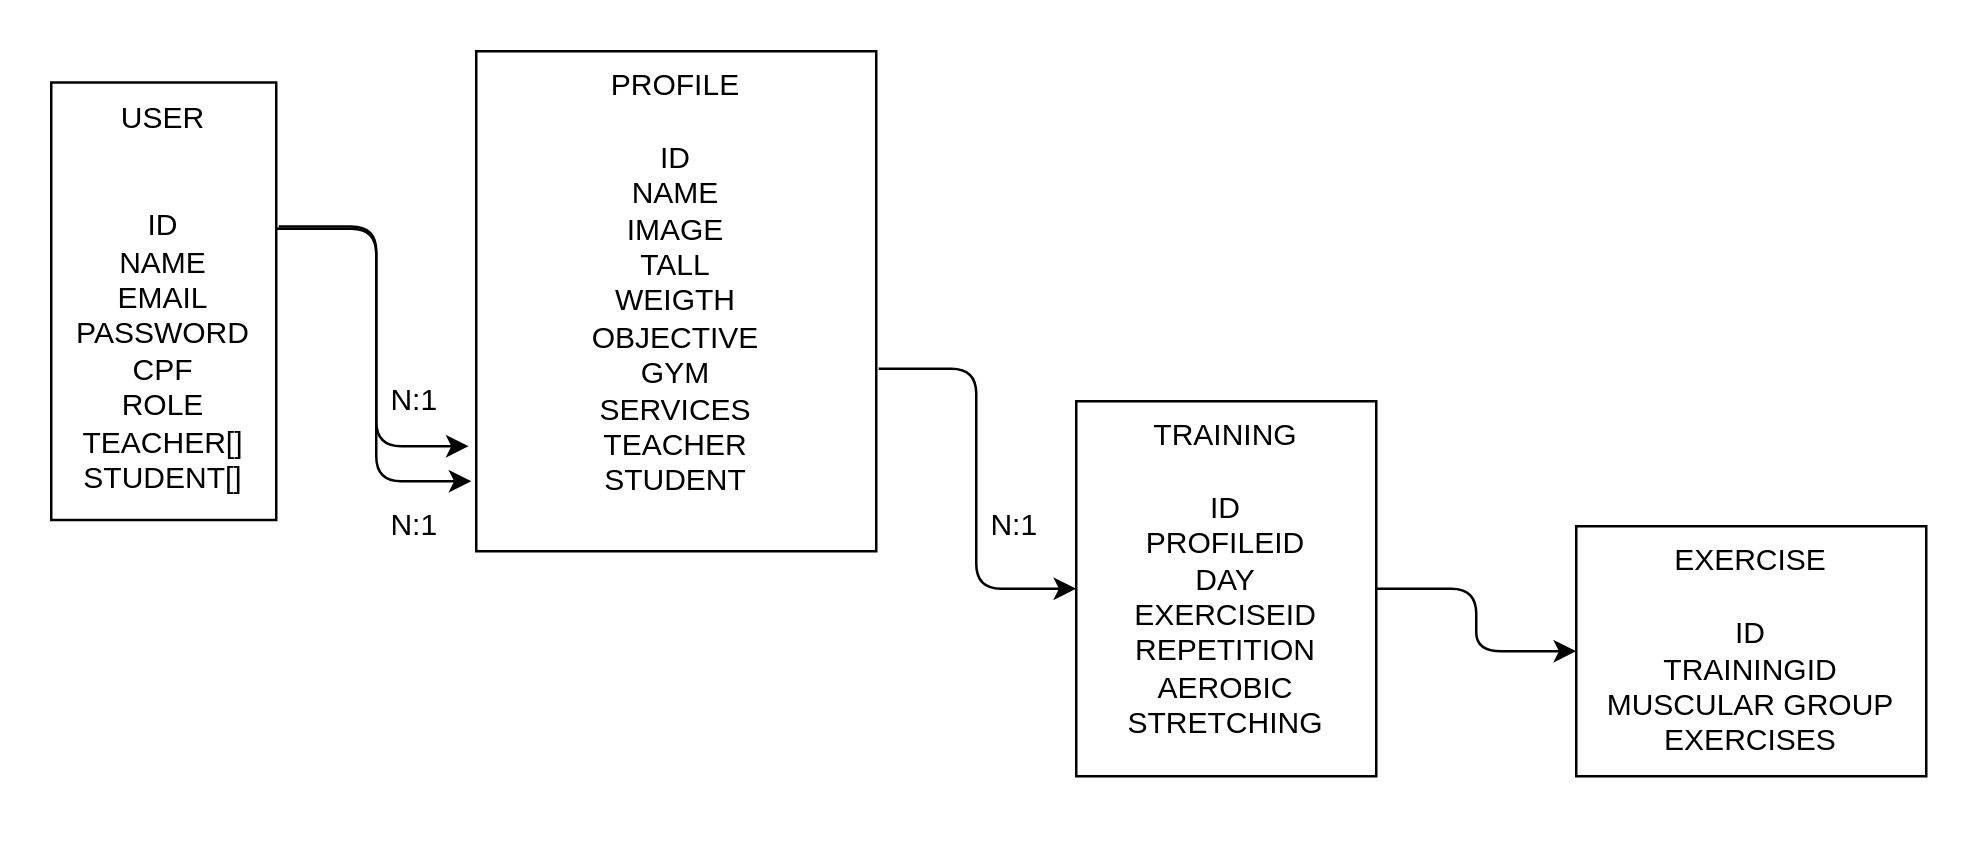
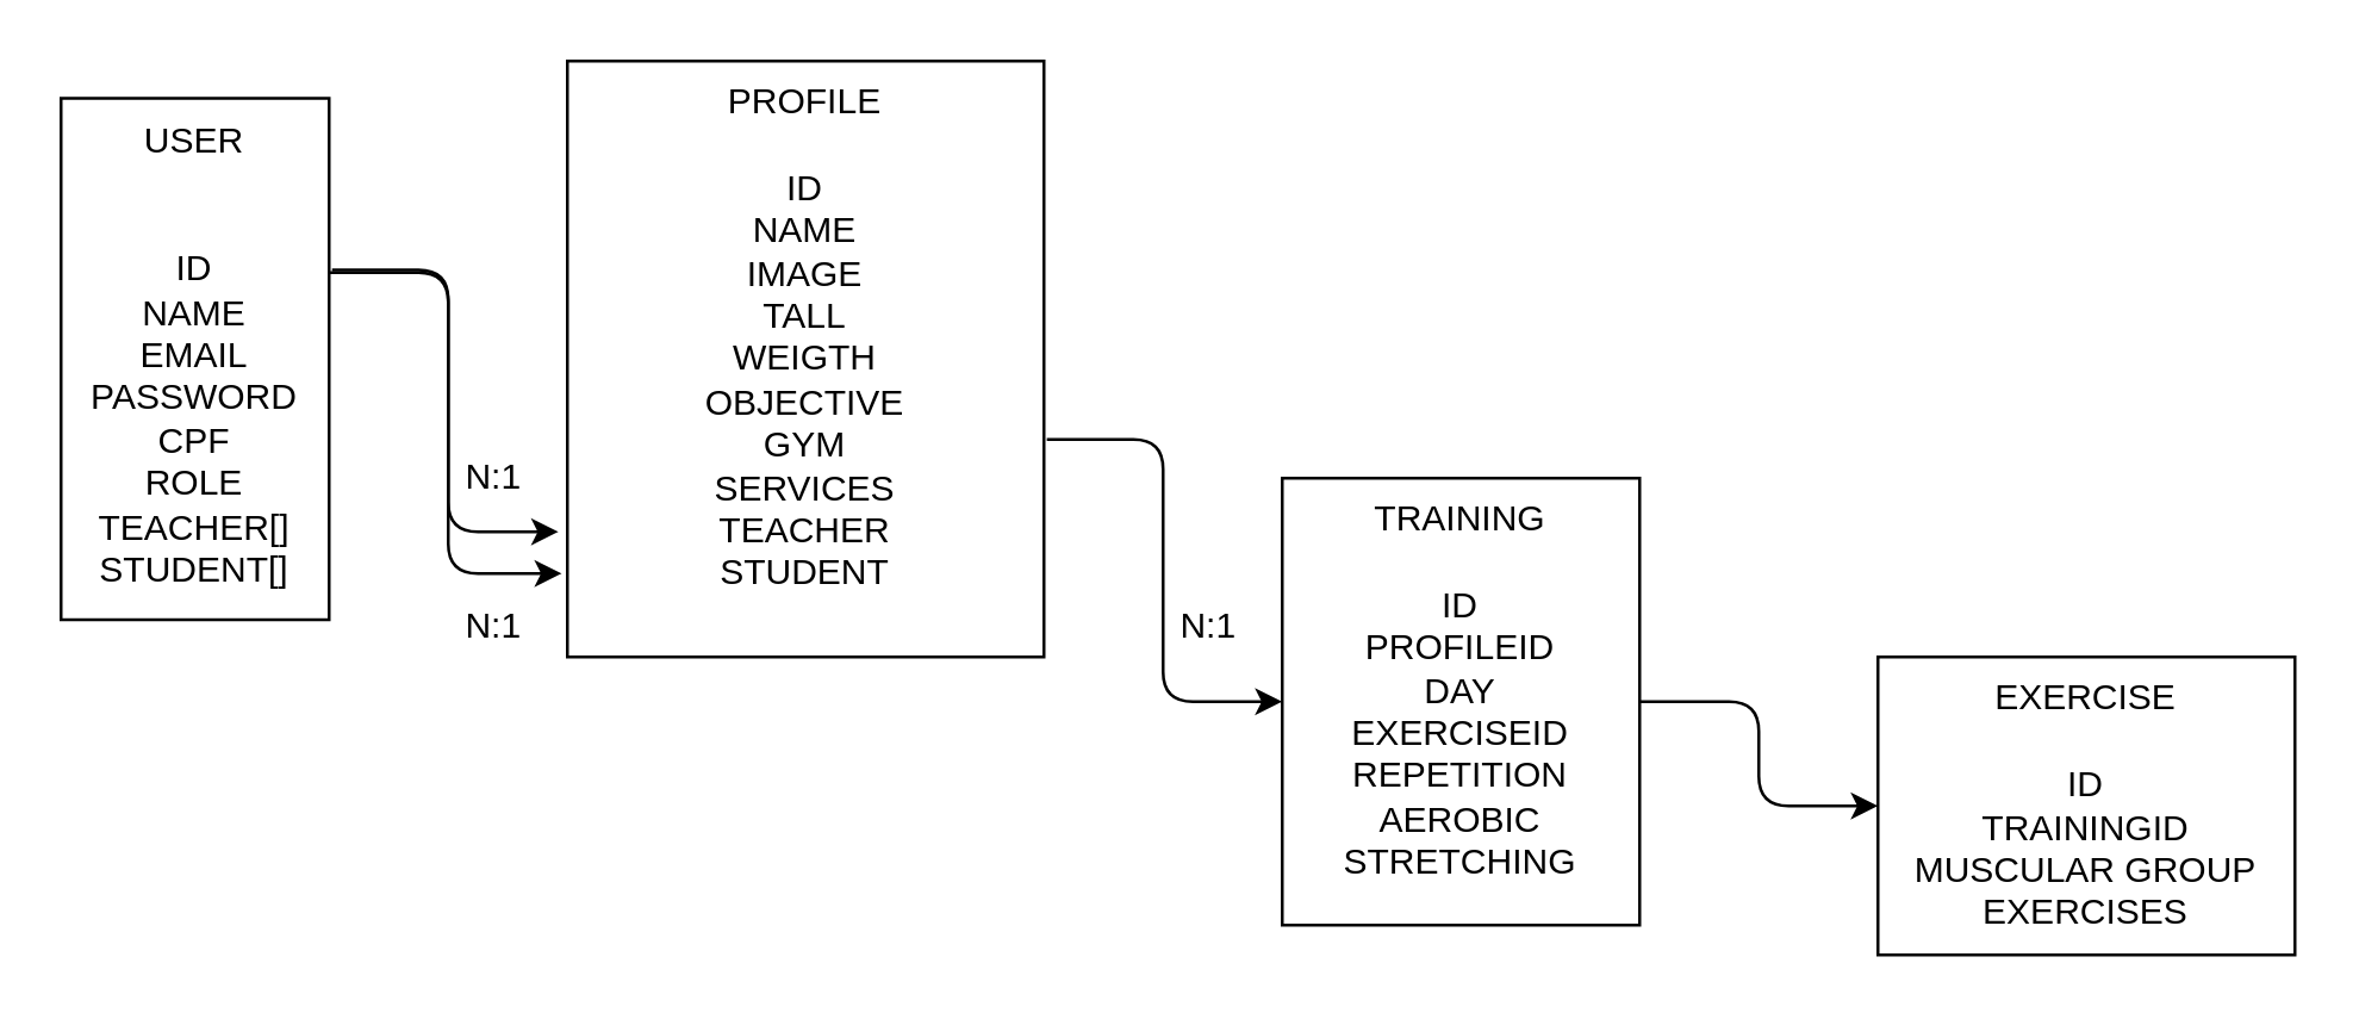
  <mxCell id="0" />
  <mxCell id="1" parent="0" />
  <mxCell id="2" style="edgeStyle=orthogonalEdgeStyle;html=1;exitX=1;exitY=0.334;exitDx=0;exitDy=0;entryX=-0.019;entryY=0.79;entryDx=0;entryDy=0;entryPerimeter=0;exitPerimeter=0;" parent="1" source="4" target="6" edge="1"><mxGeometry relative="1" as="geometry" /></mxCell>
  <mxCell id="3" style="edgeStyle=orthogonalEdgeStyle;html=1;exitX=1.011;exitY=0.329;exitDx=0;exitDy=0;entryX=-0.012;entryY=0.86;entryDx=0;entryDy=0;entryPerimeter=0;exitPerimeter=0;" parent="1" source="4" target="6" edge="1"><mxGeometry relative="1" as="geometry" /></mxCell>
  <mxCell id="4" value="USER&lt;br&gt;&lt;br&gt;&lt;br&gt;ID&lt;br&gt;NAME&lt;br&gt;EMAIL&lt;br&gt;PASSWORD&lt;br&gt;CPF&lt;br&gt;ROLE&lt;br&gt;TEACHER[]&lt;br&gt;STUDENT[]" style="rounded=0;whiteSpace=wrap;html=1;fillColor=default;verticalAlign=top;" parent="1" vertex="1"><mxGeometry x="20" y="32.5" width="90" height="175" as="geometry" /></mxCell>
  <mxCell id="5" style="edgeStyle=orthogonalEdgeStyle;html=1;entryX=0;entryY=0.5;entryDx=0;entryDy=0;exitX=1.006;exitY=0.635;exitDx=0;exitDy=0;exitPerimeter=0;" parent="1" source="6" target="8" edge="1"><mxGeometry relative="1" as="geometry"><mxPoint x="350" y="150" as="sourcePoint" /></mxGeometry></mxCell>
  <mxCell id="6" value="PROFILE&lt;br&gt;&lt;br&gt;ID&lt;br&gt;NAME&lt;br&gt;IMAGE&lt;br&gt;TALL&lt;br&gt;WEIGTH&lt;br&gt;OBJECTIVE&lt;br&gt;GYM&lt;br&gt;SERVICES&lt;br&gt;TEACHER&lt;br&gt;STUDENT" style="rounded=0;whiteSpace=wrap;html=1;fillColor=default;verticalAlign=top;" parent="1" vertex="1"><mxGeometry x="190" y="20" width="160" height="200" as="geometry" /></mxCell>
  <mxCell id="7" style="edgeStyle=orthogonalEdgeStyle;html=1;exitX=1;exitY=0.5;exitDx=0;exitDy=0;entryX=0;entryY=0.5;entryDx=0;entryDy=0;" parent="1" source="8" target="12" edge="1"><mxGeometry relative="1" as="geometry"><mxPoint x="620" y="290" as="targetPoint" /></mxGeometry></mxCell>
  <mxCell id="8" value="TRAINING&lt;br&gt;&lt;br&gt;ID&lt;br&gt;PROFILEID&lt;br&gt;DAY&lt;br&gt;EXERCISEID&lt;br&gt;REPETITION&lt;br&gt;AEROBIC&lt;br&gt;STRETCHING" style="rounded=0;whiteSpace=wrap;html=1;fillColor=default;verticalAlign=top;" parent="1" vertex="1"><mxGeometry x="430" y="160" width="120" height="150" as="geometry" /></mxCell>
  <mxCell id="9" value="N:1" style="text;html=1;align=center;verticalAlign=middle;resizable=0;points=[];autosize=1;strokeColor=none;fillColor=none;" parent="1" vertex="1"><mxGeometry x="150" y="150" width="30" height="20" as="geometry" /></mxCell>
  <mxCell id="10" value="N:1" style="text;html=1;align=center;verticalAlign=middle;resizable=0;points=[];autosize=1;strokeColor=none;fillColor=none;" parent="1" vertex="1"><mxGeometry x="150" y="200" width="30" height="20" as="geometry" /></mxCell>
  <mxCell id="11" value="N:1" style="text;html=1;align=center;verticalAlign=middle;resizable=0;points=[];autosize=1;strokeColor=none;fillColor=none;" parent="1" vertex="1"><mxGeometry x="390" y="200" width="30" height="20" as="geometry" /></mxCell>
- <mxCell id="12" value="EXERCISE&lt;br&gt;&lt;br&gt;ID&lt;br&gt;TRAININGID&lt;br&gt;MUSCULAR GROUP&lt;br&gt;EXERCISES" style="rounded=0;whiteSpace=wrap;html=1;" parent="1" vertex="1"><mxGeometry x="630" y="210" width="140" height="100" as="geometry" /></mxCell>
+ <mxCell id="12" value="EXERCISE&lt;br&gt;&lt;br&gt;ID&lt;br&gt;TRAININGID&lt;br&gt;MUSCULAR GROUP&lt;br&gt;EXERCISES" style="rounded=0;whiteSpace=wrap;html=1;" parent="1" vertex="1"><mxGeometry x="630" y="220" width="140" height="100" as="geometry" /></mxCell>
